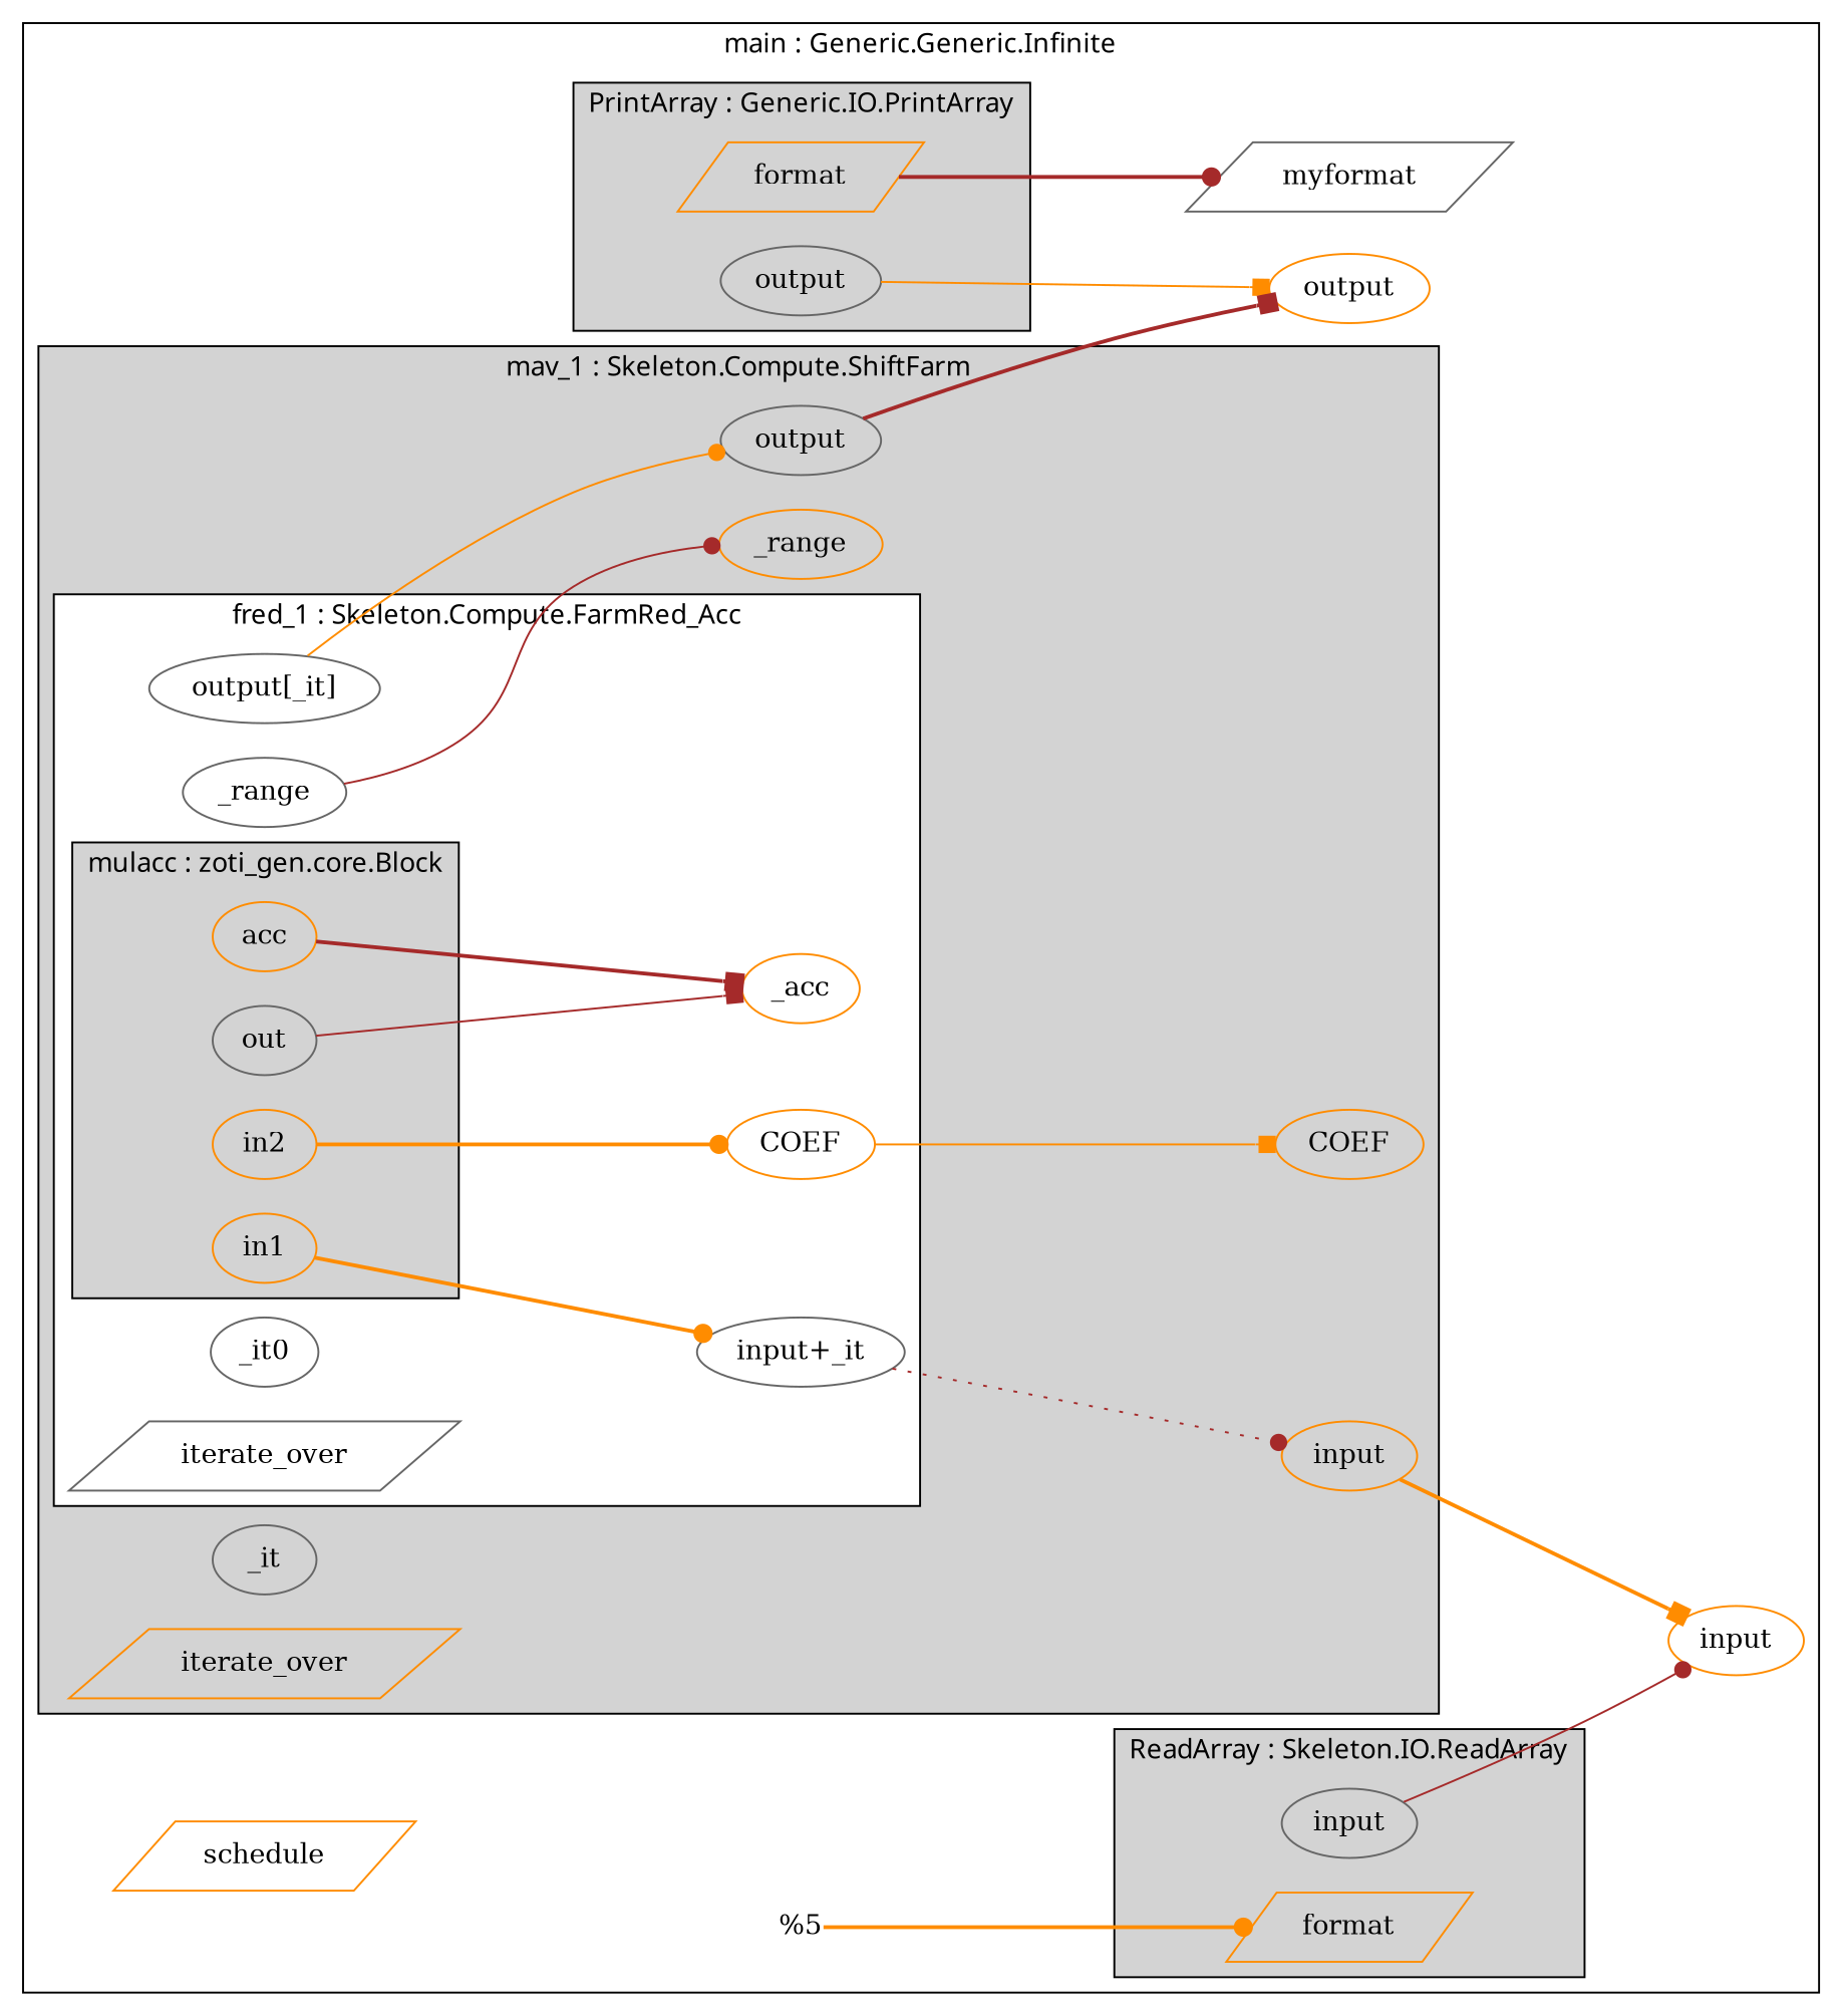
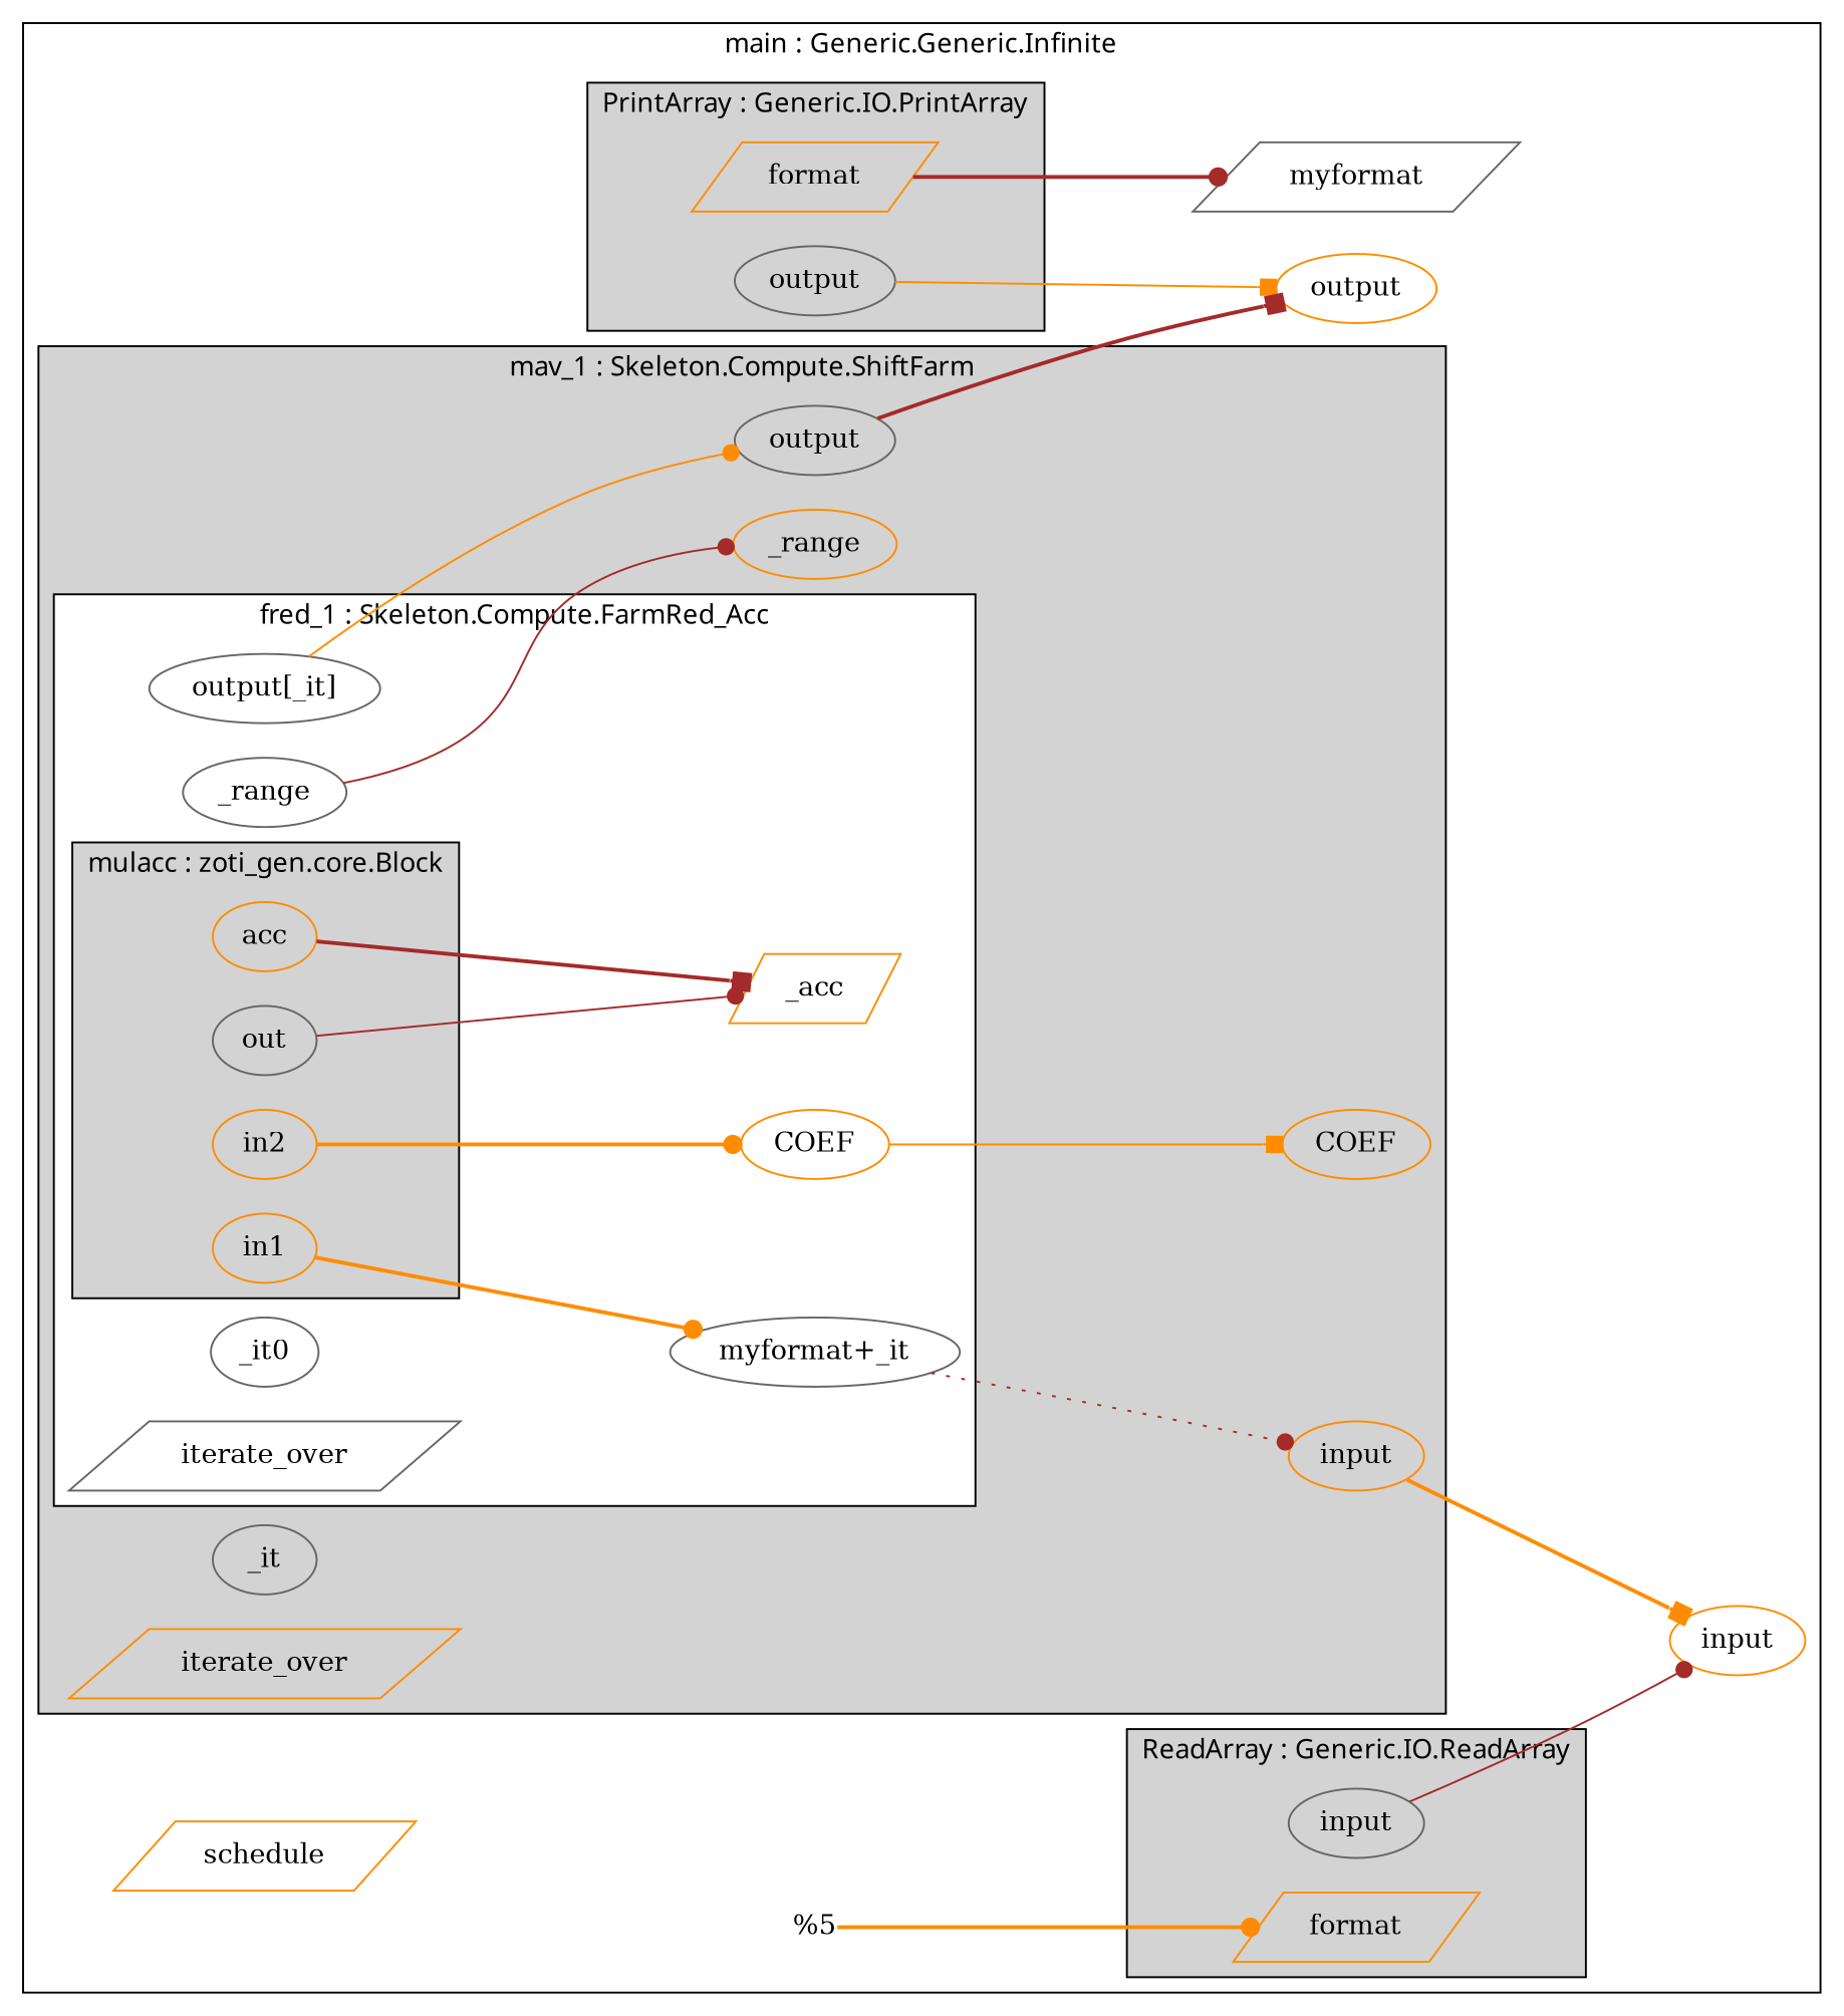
  digraph {
    fontname=Verdana
    rankdir=LR
    node [color=darkorange shape=oval]
    edge [arrowhead=dot color=brown style=bold]
    n1 [color=gray40 height=0.5 label=input width=0.97491]
    n2 [height=0.5 label=format shape=parallelogram width=1.7206]
    n3 [color=gray40 height=0.5 label=output width=1.1555]
    n4 [height=0.5 label=format shape=parallelogram width=1.7206]
    n5 [height=0.5 label=in1 width=0.75]
    n6 [height=0.5 label=in2 width=0.75]
    n7 [height=0.5 label=acc width=0.75]
    n8 [color=gray40 height=0.5 label=out width=0.75]
-   n9 [color=gray40 height=0.5 label="input+_it" width=1.4985]
+   n9 [color=gray40 height=0.5 label="myformat+_it" width=1.4985]
    n10 [height=0.5 label=COEF width=1.0652]
-   n11 [height=0.5 label=_acc width=0.84854]
+   n11 [height=0.5 label=_acc shape=parallelogram width=0.84854]
    n12 [color=gray40 height=0.5 label=_range width=1.1735]
    n13 [color=gray40 height=0.5 label="output[_it]" width=1.661]
    n14 [color=gray40 height=0.5 label=_it0 width=0.77632]
    n15 [color=gray40 height=0.5 label=iterate_over shape=parallelogram width=2.7265]
    n16 [height=0.5 label=input width=0.97491]
    n17 [height=0.5 label=COEF width=1.0652]
    n18 [height=0.5 label=_range width=1.1735]
    n19 [color=gray40 height=0.5 label=output width=1.1555]
    n20 [color=gray40 height=0.5 label=_it width=0.75]
    n21 [height=0.5 label=iterate_over shape=parallelogram width=2.7265]
    n22 [height=0.5 label=input width=0.97491]
    n23 [height=0.5 label=output width=1.1555]
    n24 [color=gray40 height=0.5 label=myformat shape=parallelogram width=2.2765]
    n25 [height=0.5 label=schedule shape=parallelogram width=2.1176]
    "%5" [color=gray40 height=0.20833 shape=plain width=0.31944]
    subgraph cluster_1 {
      color=black
      fillcolor=white
      label="main : Generic.Generic.Infinite"
      shape=record
      style=filled
      n22
      n23
      n24
      n25
      "%5"
      subgraph cluster_2 {
        color=black
        fillcolor=lightgrey
-       label="ReadArray : Skeleton.IO.ReadArray"
+       label="ReadArray : Generic.IO.ReadArray"
        shape=record
        style=filled
        n1
        n2
      }
      subgraph cluster_3 {
        color=black
        fillcolor=lightgrey
        label="PrintArray : Generic.IO.PrintArray"
        shape=record
        style=filled
        n3
        n4
      }
      subgraph cluster_4 {
        color=black
        fillcolor=lightgrey
        label="mav_1 : Skeleton.Compute.ShiftFarm"
        shape=record
        style=filled
        n16
        n17
        n18
        n19
        n20
        n21
        subgraph cluster_5 {
          color=black
          fillcolor=white
          label="fred_1 : Skeleton.Compute.FarmRed_Acc"
          shape=record
          style=filled
          n9
          n10
          n11
          n12
          n13
          n14
          n15
          subgraph cluster_6 {
            color=black
            fillcolor=lightgrey
            label="mulacc : zoti_gen.core.Block"
            shape=record
            style=filled
            n5
            n6
            n7
            n8
          }
        }
      }
    }
    n1 -> n22 [style=solid]
    n3 -> n23 [arrowhead=box color=darkorange style=solid]
    n4 -> n24
    n5 -> n9 [color=darkorange]
    n6 -> n10 [color=darkorange]
    n7 -> n11 [arrowhead=box]
-   n8 -> n11 [arrowhead=box style=solid]
+   n8 -> n11 [style=solid]
    n9 -> n16 [style=dotted]
    n10 -> n17 [arrowhead=box color=darkorange style=solid]
    n12 -> n18 [style=solid]
    n13 -> n19 [color=darkorange style=solid]
    n16 -> n22 [arrowhead=box color=darkorange]
    n19 -> n23 [arrowhead=box]
    "%5" -> n2 [color=darkorange]
  }
